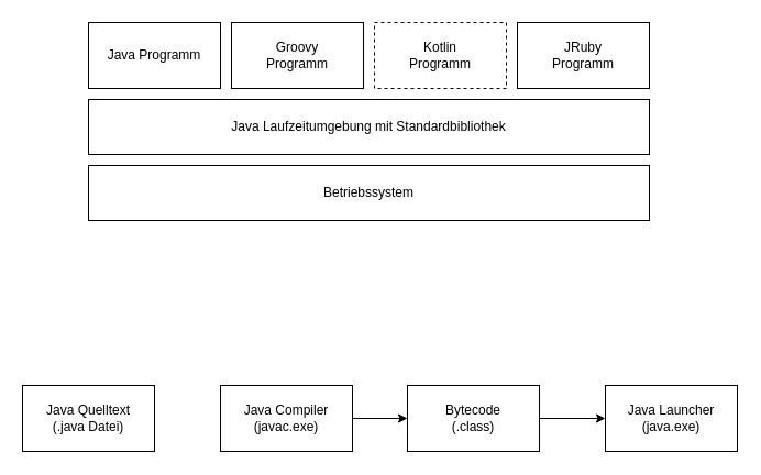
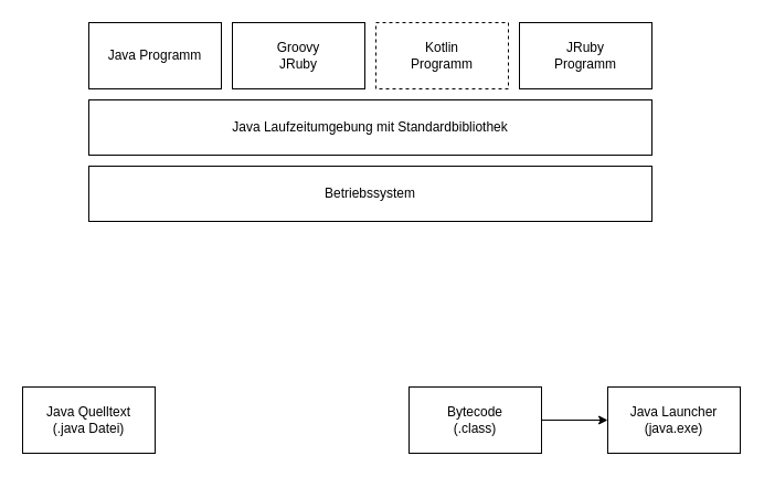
  <mxCell id="0" />
  <mxCell id="1" parent="0" />
  <mxCell id="2" value="Betriebssystem" style="rounded=0;whiteSpace=wrap;html=1;" vertex="1" parent="1"><mxGeometry x="80" y="150" width="510" height="50" as="geometry" /></mxCell>
  <mxCell id="3" value="Java Laufzeitumgebung mit Standardbibliothek" style="rounded=0;whiteSpace=wrap;html=1;" vertex="1" parent="1"><mxGeometry x="80" y="90" width="510" height="50" as="geometry" /></mxCell>
  <mxCell id="4" value="Java Programm" style="rounded=0;whiteSpace=wrap;html=1;" vertex="1" parent="1"><mxGeometry x="80" y="20" width="120" height="60" as="geometry" /></mxCell>
- <mxCell id="5" value="Groovy&lt;div&gt;Programm&lt;/div&gt;" style="rounded=0;whiteSpace=wrap;html=1;" vertex="1" parent="1"><mxGeometry x="210" y="20" width="120" height="60" as="geometry" /></mxCell>
+ <mxCell id="5" value="Groovy&lt;div&gt;JRuby&lt;/div&gt;" style="rounded=0;whiteSpace=wrap;html=1;" vertex="1" parent="1"><mxGeometry x="210" y="20" width="120" height="60" as="geometry" /></mxCell>
  <mxCell id="6" value="Kotlin&lt;div&gt;Programm&lt;/div&gt;" style="rounded=0;whiteSpace=wrap;html=1;dashed=1;" vertex="1" parent="1"><mxGeometry x="340" y="20" width="120" height="60" as="geometry" /></mxCell>
  <mxCell id="7" value="JRuby&lt;div&gt;Programm&lt;/div&gt;" style="rounded=0;whiteSpace=wrap;html=1;" vertex="1" parent="1"><mxGeometry x="470" y="20" width="120" height="60" as="geometry" /></mxCell>
  <mxCell id="8" value="Java Quelltext&lt;div&gt;(.java Datei)&lt;/div&gt;" style="rounded=0;whiteSpace=wrap;html=1;" vertex="1" parent="1"><mxGeometry x="20" y="350" width="120" height="60" as="geometry" /></mxCell>
- <mxCell id="9" style="edgeStyle=orthogonalEdgeStyle;rounded=0;orthogonalLoop=1;jettySize=auto;html=1;" edge="1" parent="1" source="10" target="12"><mxGeometry relative="1" as="geometry" /></mxCell>
- <mxCell id="10" value="Java Compiler&lt;br&gt;(javac.exe)" style="rounded=0;whiteSpace=wrap;html=1;" vertex="1" parent="1"><mxGeometry x="200" y="350" width="120" height="60" as="geometry" /></mxCell>
  <mxCell id="11" style="edgeStyle=orthogonalEdgeStyle;rounded=0;orthogonalLoop=1;jettySize=auto;html=1;" edge="1" parent="1" source="12" target="13"><mxGeometry relative="1" as="geometry" /></mxCell>
  <mxCell id="12" value="Bytecode&lt;div&gt;(.class)&lt;/div&gt;" style="rounded=0;whiteSpace=wrap;html=1;" vertex="1" parent="1"><mxGeometry x="370" y="350" width="120" height="60" as="geometry" /></mxCell>
  <mxCell id="13" value="Java Launcher&lt;div&gt;(java.exe)&lt;/div&gt;" style="rounded=0;whiteSpace=wrap;html=1;" vertex="1" parent="1"><mxGeometry x="550" y="350" width="120" height="60" as="geometry" /></mxCell>
